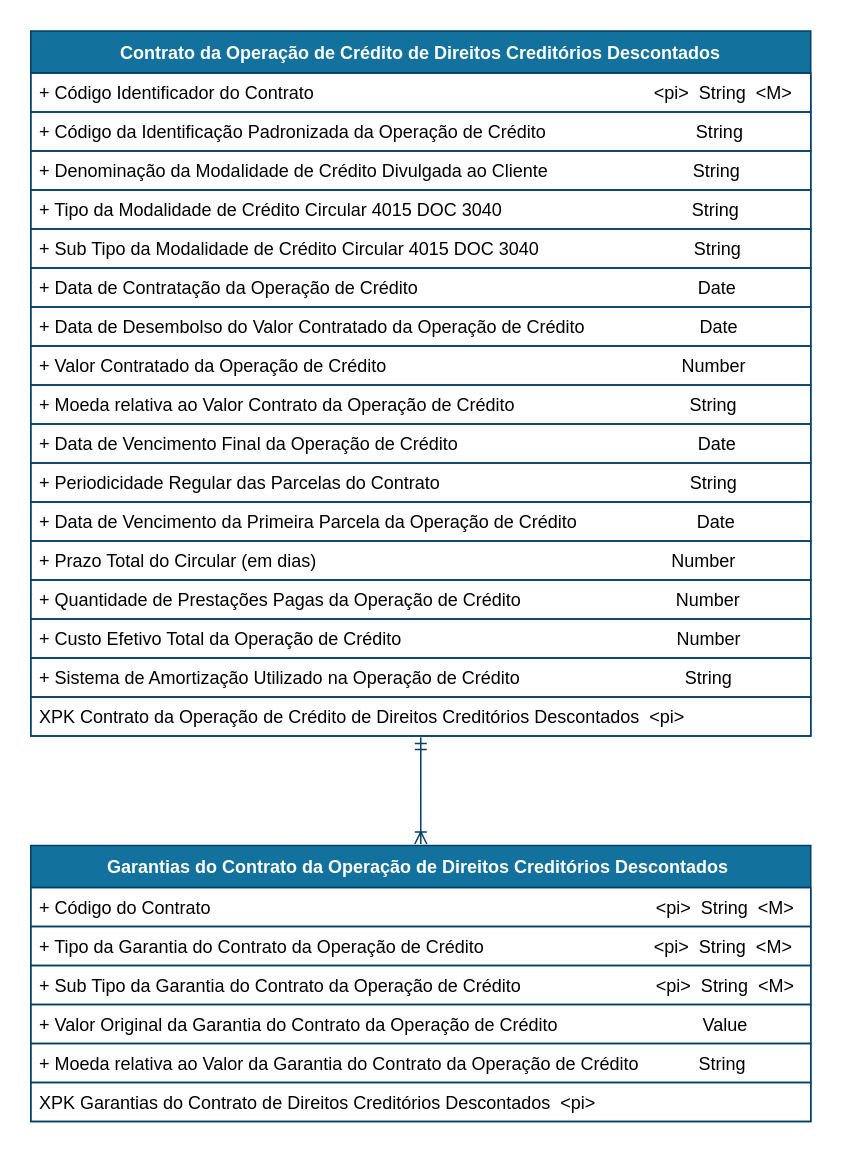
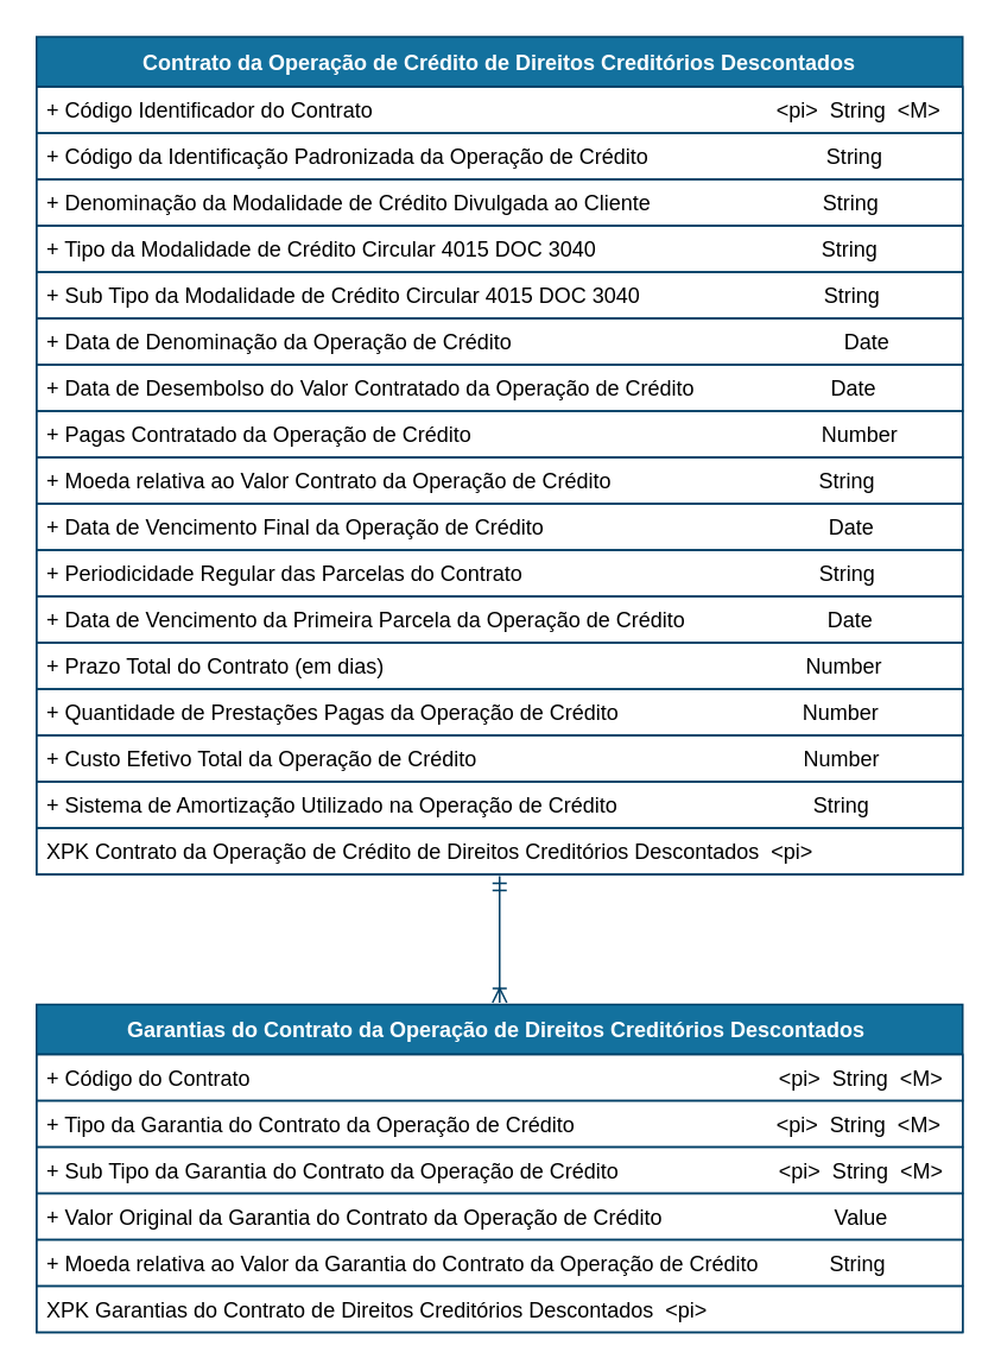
  <mxCell id="0" />
  <mxCell id="1" parent="0" />
  <mxCell id="2" value="Contrato da Operação de Crédito de Direitos Creditórios Descontados" style="swimlane;fontStyle=1;childLayout=stackLayout;horizontal=1;startSize=28;horizontalStack=0;resizeParent=1;resizeParentMax=0;resizeLast=0;collapsible=1;marginBottom=0;rounded=0;shadow=0;comic=0;sketch=0;align=center;html=0;autosize=1;fillColor=#13719E;strokeColor=#003F66;fontColor=#FFFFFF;" vertex="1" parent="1"><mxGeometry x="20" y="20" width="520" height="470" as="geometry" /></mxCell>
  <mxCell id="3" value="+ Código Identificador do Contrato                                                                    &lt;pi&gt;  String  &lt;M&gt;" style="text;fillColor=none;align=left;verticalAlign=top;spacingLeft=4;spacingRight=4;overflow=hidden;rotatable=0;points=[[0,0.5],[1,0.5]];portConstraint=eastwest;strokeColor=#003F66;" vertex="1" parent="2"><mxGeometry y="28" width="520" height="26" as="geometry" /></mxCell>
  <mxCell id="4" value="+ Código da Identificação Padronizada da Operação de Crédito                              String      " style="text;fillColor=none;align=left;verticalAlign=top;spacingLeft=4;spacingRight=4;overflow=hidden;rotatable=0;points=[[0,0.5],[1,0.5]];portConstraint=eastwest;strokeColor=#003F66;" vertex="1" parent="2"><mxGeometry y="54" width="520" height="26" as="geometry" /></mxCell>
  <mxCell id="5" value="+ Denominação da Modalidade de Crédito Divulgada ao Cliente                             String" style="text;fillColor=none;align=left;verticalAlign=top;spacingLeft=4;spacingRight=4;overflow=hidden;rotatable=0;points=[[0,0.5],[1,0.5]];portConstraint=eastwest;strokeColor=#003F66;" vertex="1" parent="2"><mxGeometry y="80" width="520" height="26" as="geometry" /></mxCell>
  <mxCell id="6" value="+ Tipo da Modalidade de Crédito Circular 4015 DOC 3040                                      String" style="text;fillColor=none;align=left;verticalAlign=top;spacingLeft=4;spacingRight=4;overflow=hidden;rotatable=0;points=[[0,0.5],[1,0.5]];portConstraint=eastwest;strokeColor=#003F66;" vertex="1" parent="2"><mxGeometry y="106" width="520" height="26" as="geometry" /></mxCell>
  <mxCell id="7" value="+ Sub Tipo da Modalidade de Crédito Circular 4015 DOC 3040                               String" style="text;fillColor=none;align=left;verticalAlign=top;spacingLeft=4;spacingRight=4;overflow=hidden;rotatable=0;points=[[0,0.5],[1,0.5]];portConstraint=eastwest;strokeColor=#003F66;" vertex="1" parent="2"><mxGeometry y="132" width="520" height="26" as="geometry" /></mxCell>
- <mxCell id="8" value="+ Data de Contratação da Operação de Crédito                                                        Date" style="text;fillColor=none;align=left;verticalAlign=top;spacingLeft=4;spacingRight=4;overflow=hidden;rotatable=0;points=[[0,0.5],[1,0.5]];portConstraint=eastwest;strokeColor=#003F66;" vertex="1" parent="2"><mxGeometry y="158" width="520" height="26" as="geometry" /></mxCell>
+ <mxCell id="8" value="+ Data de Denominação da Operação de Crédito                                                        Date" style="text;fillColor=none;align=left;verticalAlign=top;spacingLeft=4;spacingRight=4;overflow=hidden;rotatable=0;points=[[0,0.5],[1,0.5]];portConstraint=eastwest;strokeColor=#003F66;" vertex="1" parent="2"><mxGeometry y="158" width="520" height="26" as="geometry" /></mxCell>
  <mxCell id="9" value="+ Data de Desembolso do Valor Contratado da Operação de Crédito                       Date" style="text;fillColor=none;align=left;verticalAlign=top;spacingLeft=4;spacingRight=4;overflow=hidden;rotatable=0;points=[[0,0.5],[1,0.5]];portConstraint=eastwest;strokeColor=#003F66;" vertex="1" parent="2"><mxGeometry y="184" width="520" height="26" as="geometry" /></mxCell>
- <mxCell id="10" value="+ Valor Contratado da Operação de Crédito                                                           Number" style="text;fillColor=none;align=left;verticalAlign=top;spacingLeft=4;spacingRight=4;overflow=hidden;rotatable=0;points=[[0,0.5],[1,0.5]];portConstraint=eastwest;strokeColor=#003F66;" vertex="1" parent="2"><mxGeometry y="210" width="520" height="26" as="geometry" /></mxCell>
+ <mxCell id="10" value="+ Pagas Contratado da Operação de Crédito                                                           Number" style="text;fillColor=none;align=left;verticalAlign=top;spacingLeft=4;spacingRight=4;overflow=hidden;rotatable=0;points=[[0,0.5],[1,0.5]];portConstraint=eastwest;strokeColor=#003F66;" vertex="1" parent="2"><mxGeometry y="210" width="520" height="26" as="geometry" /></mxCell>
  <mxCell id="11" value="+ Moeda relativa ao Valor Contrato da Operação de Crédito                                   String" style="text;fillColor=none;align=left;verticalAlign=top;spacingLeft=4;spacingRight=4;overflow=hidden;rotatable=0;points=[[0,0.5],[1,0.5]];portConstraint=eastwest;strokeColor=#003F66;" vertex="1" parent="2"><mxGeometry y="236" width="520" height="26" as="geometry" /></mxCell>
  <mxCell id="12" value="+ Data de Vencimento Final da Operação de Crédito                                                Date" style="text;fillColor=none;align=left;verticalAlign=top;spacingLeft=4;spacingRight=4;overflow=hidden;rotatable=0;points=[[0,0.5],[1,0.5]];portConstraint=eastwest;strokeColor=#003F66;" vertex="1" parent="2"><mxGeometry y="262" width="520" height="26" as="geometry" /></mxCell>
  <mxCell id="13" value="+ Periodicidade Regular das Parcelas do Contrato                                                  String" style="text;fillColor=none;align=left;verticalAlign=top;spacingLeft=4;spacingRight=4;overflow=hidden;rotatable=0;points=[[0,0.5],[1,0.5]];portConstraint=eastwest;strokeColor=#003F66;" vertex="1" parent="2"><mxGeometry y="288" width="520" height="26" as="geometry" /></mxCell>
  <mxCell id="14" value="+ Data de Vencimento da Primeira Parcela da Operação de Crédito                        Date" style="text;fillColor=none;align=left;verticalAlign=top;spacingLeft=4;spacingRight=4;overflow=hidden;rotatable=0;points=[[0,0.5],[1,0.5]];portConstraint=eastwest;strokeColor=#003F66;" vertex="1" parent="2"><mxGeometry y="314" width="520" height="26" as="geometry" /></mxCell>
- <mxCell id="15" value="+ Prazo Total do Circular (em dias)                                                                       Number  " style="text;fillColor=none;align=left;verticalAlign=top;spacingLeft=4;spacingRight=4;overflow=hidden;rotatable=0;points=[[0,0.5],[1,0.5]];portConstraint=eastwest;strokeColor=#003F66;" vertex="1" parent="2"><mxGeometry y="340" width="520" height="26" as="geometry" /></mxCell>
+ <mxCell id="15" value="+ Prazo Total do Contrato (em dias)                                                                       Number  " style="text;fillColor=none;align=left;verticalAlign=top;spacingLeft=4;spacingRight=4;overflow=hidden;rotatable=0;points=[[0,0.5],[1,0.5]];portConstraint=eastwest;strokeColor=#003F66;" vertex="1" parent="2"><mxGeometry y="340" width="520" height="26" as="geometry" /></mxCell>
  <mxCell id="16" value="+ Quantidade de Prestações Pagas da Operação de Crédito                               Number  " style="text;fillColor=none;align=left;verticalAlign=top;spacingLeft=4;spacingRight=4;overflow=hidden;rotatable=0;points=[[0,0.5],[1,0.5]];portConstraint=eastwest;strokeColor=#003F66;" vertex="1" parent="2"><mxGeometry y="366" width="520" height="26" as="geometry" /></mxCell>
  <mxCell id="17" value="+ Custo Efetivo Total da Operação de Crédito                                                       Number" style="text;fillColor=none;align=left;verticalAlign=top;spacingLeft=4;spacingRight=4;overflow=hidden;rotatable=0;points=[[0,0.5],[1,0.5]];portConstraint=eastwest;strokeColor=#003F66;" vertex="1" parent="2"><mxGeometry y="392" width="520" height="26" as="geometry" /></mxCell>
  <mxCell id="18" value="+ Sistema de Amortização Utilizado na Operação de Crédito                                 String" style="text;fillColor=none;align=left;verticalAlign=top;spacingLeft=4;spacingRight=4;overflow=hidden;rotatable=0;points=[[0,0.5],[1,0.5]];portConstraint=eastwest;strokeColor=#003F66;" vertex="1" parent="2"><mxGeometry y="418" width="520" height="26" as="geometry" /></mxCell>
  <mxCell id="19" value="XPK Contrato da Operação de Crédito de Direitos Creditórios Descontados  &lt;pi&gt;" style="text;fillColor=none;align=left;verticalAlign=top;spacingLeft=4;spacingRight=4;overflow=hidden;rotatable=0;points=[[0,0.5],[1,0.5]];portConstraint=eastwest;strokeColor=#003F66;" vertex="1" parent="2"><mxGeometry y="444" width="520" height="26" as="geometry" /></mxCell>
  <mxCell id="20" value="Garantias do Contrato da Operação de Direitos Creditórios Descontados " style="swimlane;fontStyle=1;childLayout=stackLayout;horizontal=1;startSize=28;horizontalStack=0;resizeParent=1;resizeParentMax=0;resizeLast=0;collapsible=1;marginBottom=0;rounded=0;shadow=0;comic=0;sketch=0;align=center;html=0;autosize=1;fillColor=#13719E;strokeColor=#003F66;fontColor=#FFFFFF;" parent="1" vertex="1"><mxGeometry x="20" y="563" width="520" height="184" as="geometry" /></mxCell>
  <mxCell id="21" value="+ Código do Contrato                                                                                         &lt;pi&gt;  String  &lt;M&gt;" style="text;fillColor=none;align=left;verticalAlign=top;spacingLeft=4;spacingRight=4;overflow=hidden;rotatable=0;points=[[0,0.5],[1,0.5]];portConstraint=eastwest;strokeColor=#003F66;" parent="20" vertex="1"><mxGeometry y="28" width="520" height="26" as="geometry" /></mxCell>
  <mxCell id="22" value="+ Tipo da Garantia do Contrato da Operação de Crédito                                  &lt;pi&gt;  String  &lt;M&gt;" style="text;fillColor=none;align=left;verticalAlign=top;spacingLeft=4;spacingRight=4;overflow=hidden;rotatable=0;points=[[0,0.5],[1,0.5]];portConstraint=eastwest;strokeColor=#003F66;" parent="20" vertex="1"><mxGeometry y="54" width="520" height="26" as="geometry" /></mxCell>
  <mxCell id="23" value="+ Sub Tipo da Garantia do Contrato da Operação de Crédito                           &lt;pi&gt;  String  &lt;M&gt;" style="text;fillColor=none;align=left;verticalAlign=top;spacingLeft=4;spacingRight=4;overflow=hidden;rotatable=0;points=[[0,0.5],[1,0.5]];portConstraint=eastwest;strokeColor=#003F66;" parent="20" vertex="1"><mxGeometry y="80" width="520" height="26" as="geometry" /></mxCell>
  <mxCell id="24" value="+ Valor Original da Garantia do Contrato da Operação de Crédito                             Value" style="text;fillColor=none;align=left;verticalAlign=top;spacingLeft=4;spacingRight=4;overflow=hidden;rotatable=0;points=[[0,0.5],[1,0.5]];portConstraint=eastwest;strokeColor=#003F66;" parent="20" vertex="1"><mxGeometry y="106" width="520" height="26" as="geometry" /></mxCell>
  <mxCell id="25" value="+ Moeda relativa ao Valor da Garantia do Contrato da Operação de Crédito            String" style="text;fillColor=none;align=left;verticalAlign=top;spacingLeft=4;spacingRight=4;overflow=hidden;rotatable=0;points=[[0,0.5],[1,0.5]];portConstraint=eastwest;strokeColor=#003F66;" parent="20" vertex="1"><mxGeometry y="132" width="520" height="26" as="geometry" /></mxCell>
  <mxCell id="26" value="XPK Garantias do Contrato de Direitos Creditórios Descontados  &lt;pi&gt;" style="text;fillColor=none;align=left;verticalAlign=top;spacingLeft=4;spacingRight=4;overflow=hidden;rotatable=0;points=[[0,0.5],[1,0.5]];portConstraint=eastwest;strokeColor=#003F66;" parent="20" vertex="1"><mxGeometry y="158" width="520" height="26" as="geometry" /></mxCell>
  <mxCell id="27" value="" style="edgeStyle=orthogonalEdgeStyle;rounded=0;orthogonalLoop=1;jettySize=auto;html=1;startArrow=ERmandOne;startFill=0;endArrow=ERoneToMany;endFill=0;strokeColor=#003F66;" edge="1" parent="1"><mxGeometry relative="1" as="geometry"><Array as="points"><mxPoint x="280" y="524" /><mxPoint x="280" y="524" /></Array><mxPoint x="280" y="491" as="sourcePoint" /><mxPoint x="280.04" y="562" as="targetPoint" /></mxGeometry></mxCell>
